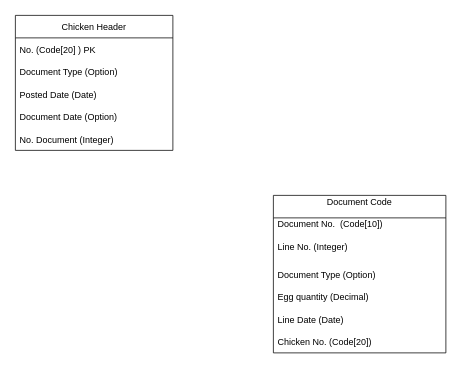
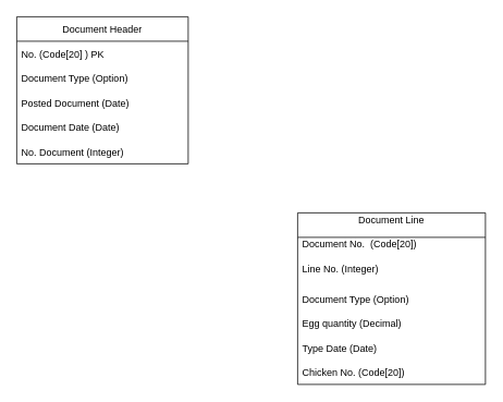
  <mxCell id="0" />
  <mxCell id="1" parent="0" />
- <mxCell id="2" value="Document Code&#10;" style="swimlane;fontStyle=0;childLayout=stackLayout;horizontal=1;startSize=30;horizontalStack=0;resizeParent=1;resizeParentMax=0;resizeLast=0;collapsible=1;marginBottom=0;" vertex="1" parent="1"><mxGeometry x="364" y="260" width="230" height="210" as="geometry" /></mxCell>
- <mxCell id="3" value="Document No.  (Code[10])&#10;" style="text;strokeColor=none;fillColor=none;align=left;verticalAlign=middle;spacingLeft=4;spacingRight=4;overflow=hidden;points=[[0,0.5],[1,0.5]];portConstraint=eastwest;rotatable=0;" vertex="1" parent="2"><mxGeometry y="30" width="230" height="30" as="geometry" /></mxCell>
+ <mxCell id="2" value="Document Line&#10;" style="swimlane;fontStyle=0;childLayout=stackLayout;horizontal=1;startSize=30;horizontalStack=0;resizeParent=1;resizeParentMax=0;resizeLast=0;collapsible=1;marginBottom=0;" vertex="1" parent="1"><mxGeometry x="364" y="260" width="230" height="210" as="geometry" /></mxCell>
+ <mxCell id="3" value="Document No.  (Code[20])&#10;" style="text;strokeColor=none;fillColor=none;align=left;verticalAlign=middle;spacingLeft=4;spacingRight=4;overflow=hidden;points=[[0,0.5],[1,0.5]];portConstraint=eastwest;rotatable=0;" vertex="1" parent="2"><mxGeometry y="30" width="230" height="30" as="geometry" /></mxCell>
  <mxCell id="4" value="Line No. (Integer)&#10;" style="text;strokeColor=none;fillColor=none;align=left;verticalAlign=middle;spacingLeft=4;spacingRight=4;overflow=hidden;points=[[0,0.5],[1,0.5]];portConstraint=eastwest;rotatable=0;" vertex="1" parent="2"><mxGeometry y="60" width="230" height="30" as="geometry" /></mxCell>
  <mxCell id="5" value="Document Type (Option)" style="text;strokeColor=none;fillColor=none;align=left;verticalAlign=middle;spacingLeft=4;spacingRight=4;overflow=hidden;points=[[0,0.5],[1,0.5]];portConstraint=eastwest;rotatable=0;" vertex="1" parent="2"><mxGeometry y="90" width="230" height="30" as="geometry" /></mxCell>
  <mxCell id="6" value="Egg quantity (Decimal)" style="text;strokeColor=none;fillColor=none;align=left;verticalAlign=middle;spacingLeft=4;spacingRight=4;overflow=hidden;points=[[0,0.5],[1,0.5]];portConstraint=eastwest;rotatable=0;" vertex="1" parent="2"><mxGeometry y="120" width="230" height="30" as="geometry" /></mxCell>
- <mxCell id="7" value="Line Date (Date)" style="text;strokeColor=none;fillColor=none;align=left;verticalAlign=middle;spacingLeft=4;spacingRight=4;overflow=hidden;points=[[0,0.5],[1,0.5]];portConstraint=eastwest;rotatable=0;" vertex="1" parent="2"><mxGeometry y="150" width="230" height="30" as="geometry" /></mxCell>
+ <mxCell id="7" value="Type Date (Date)" style="text;strokeColor=none;fillColor=none;align=left;verticalAlign=middle;spacingLeft=4;spacingRight=4;overflow=hidden;points=[[0,0.5],[1,0.5]];portConstraint=eastwest;rotatable=0;" vertex="1" parent="2"><mxGeometry y="150" width="230" height="30" as="geometry" /></mxCell>
  <mxCell id="8" value="Chicken No. (Code[20])" style="text;strokeColor=none;fillColor=none;align=left;verticalAlign=middle;spacingLeft=4;spacingRight=4;overflow=hidden;points=[[0,0.5],[1,0.5]];portConstraint=eastwest;rotatable=0;" vertex="1" parent="2"><mxGeometry y="180" width="230" height="30" as="geometry" /></mxCell>
- <mxCell id="9" value="Chicken Header" style="swimlane;fontStyle=0;childLayout=stackLayout;horizontal=1;startSize=30;horizontalStack=0;resizeParent=1;resizeParentMax=0;resizeLast=0;collapsible=1;marginBottom=0;" vertex="1" parent="1"><mxGeometry x="20" y="20" width="210" height="180" as="geometry"><mxRectangle x="120" y="110" width="130" height="30" as="alternateBounds" /></mxGeometry></mxCell>
+ <mxCell id="9" value="Document Header" style="swimlane;fontStyle=0;childLayout=stackLayout;horizontal=1;startSize=30;horizontalStack=0;resizeParent=1;resizeParentMax=0;resizeLast=0;collapsible=1;marginBottom=0;" vertex="1" parent="1"><mxGeometry x="20" y="20" width="210" height="180" as="geometry"><mxRectangle x="120" y="110" width="130" height="30" as="alternateBounds" /></mxGeometry></mxCell>
  <mxCell id="10" value="No. (Code[20] ) PK   " style="text;strokeColor=none;fillColor=none;align=left;verticalAlign=middle;spacingLeft=4;spacingRight=4;overflow=hidden;points=[[0,0.5],[1,0.5]];portConstraint=eastwest;rotatable=0;" vertex="1" parent="9"><mxGeometry y="30" width="210" height="30" as="geometry" /></mxCell>
  <mxCell id="11" value="Document Type (Option)" style="text;strokeColor=none;fillColor=none;align=left;verticalAlign=middle;spacingLeft=4;spacingRight=4;overflow=hidden;points=[[0,0.5],[1,0.5]];portConstraint=eastwest;rotatable=0;" vertex="1" parent="9"><mxGeometry y="60" width="210" height="30" as="geometry" /></mxCell>
- <mxCell id="12" value="Posted Date (Date)" style="text;strokeColor=none;fillColor=none;align=left;verticalAlign=middle;spacingLeft=4;spacingRight=4;overflow=hidden;points=[[0,0.5],[1,0.5]];portConstraint=eastwest;rotatable=0;" vertex="1" parent="9"><mxGeometry y="90" width="210" height="30" as="geometry" /></mxCell>
- <mxCell id="13" value="Document Date (Option)" style="text;strokeColor=none;fillColor=none;align=left;verticalAlign=middle;spacingLeft=4;spacingRight=4;overflow=hidden;points=[[0,0.5],[1,0.5]];portConstraint=eastwest;rotatable=0;" vertex="1" parent="9"><mxGeometry y="120" width="210" height="30" as="geometry" /></mxCell>
+ <mxCell id="12" value="Posted Document (Date)" style="text;strokeColor=none;fillColor=none;align=left;verticalAlign=middle;spacingLeft=4;spacingRight=4;overflow=hidden;points=[[0,0.5],[1,0.5]];portConstraint=eastwest;rotatable=0;" vertex="1" parent="9"><mxGeometry y="90" width="210" height="30" as="geometry" /></mxCell>
+ <mxCell id="13" value="Document Date (Date)" style="text;strokeColor=none;fillColor=none;align=left;verticalAlign=middle;spacingLeft=4;spacingRight=4;overflow=hidden;points=[[0,0.5],[1,0.5]];portConstraint=eastwest;rotatable=0;" vertex="1" parent="9"><mxGeometry y="120" width="210" height="30" as="geometry" /></mxCell>
  <mxCell id="14" value="No. Document (Integer)" style="text;strokeColor=none;fillColor=none;align=left;verticalAlign=middle;spacingLeft=4;spacingRight=4;overflow=hidden;points=[[0,0.5],[1,0.5]];portConstraint=eastwest;rotatable=0;" vertex="1" parent="9"><mxGeometry y="150" width="210" height="30" as="geometry" /></mxCell>
